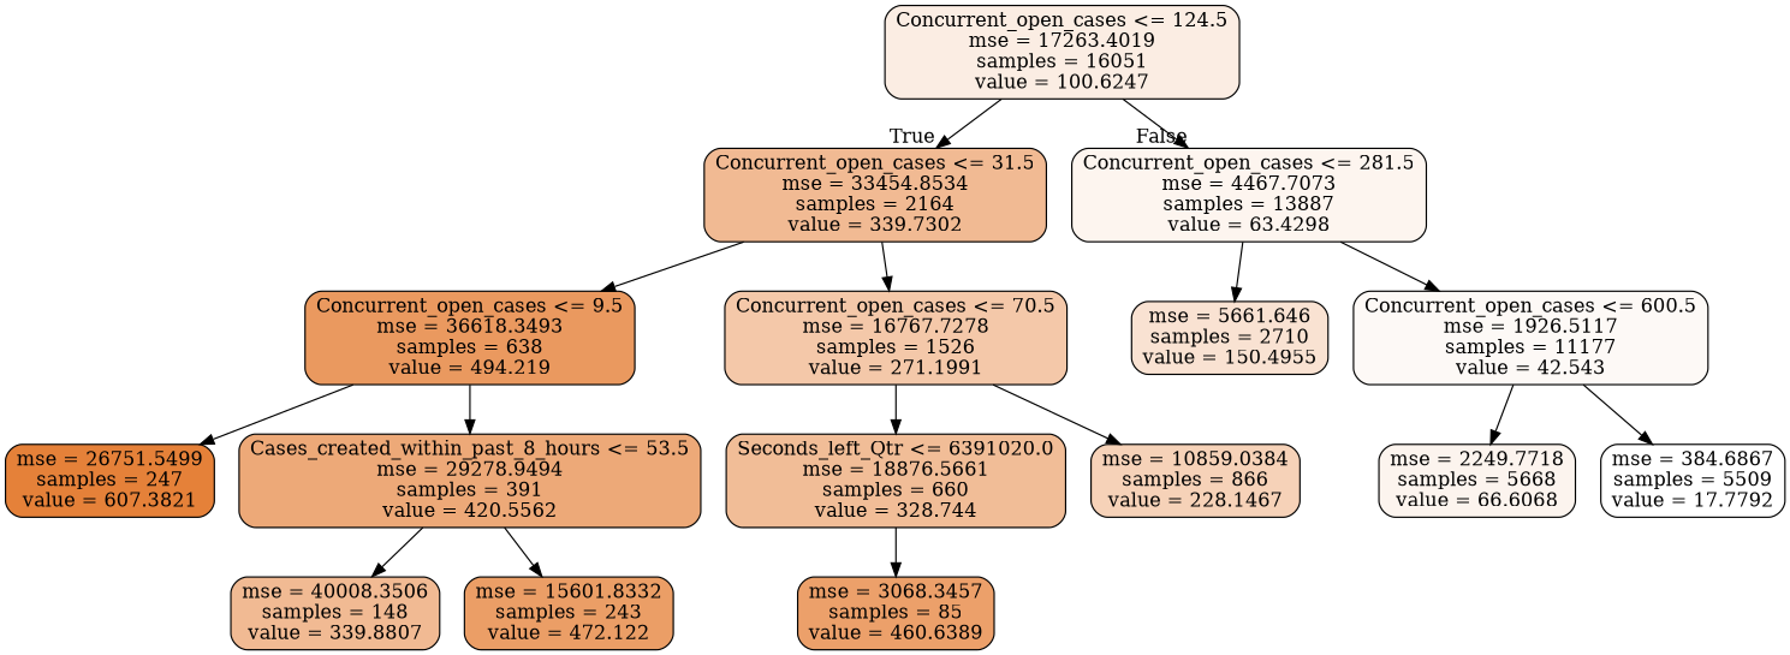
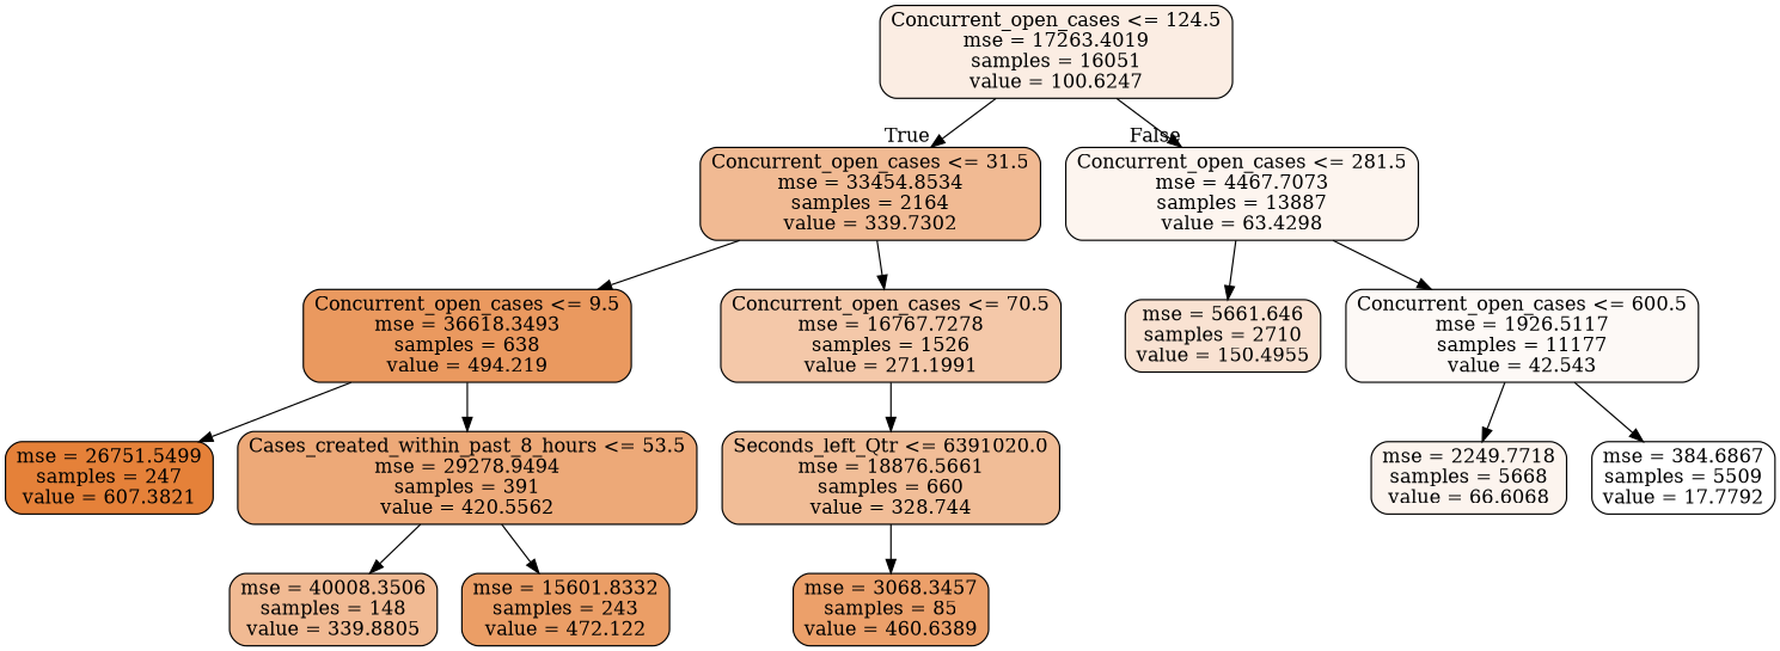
  digraph {
    fontname="DejaVu Serif"
    node [color=black fillcolor="#e581398b" fontname="DejaVu Serif" shape=box style="filled, rounded"]
    edge [fontname="DejaVu Serif"]
    n1 [fillcolor="#e5813924" label="Concurrent_open_cases <= 124.5\nmse = 17263.4019\nsamples = 16051\nvalue = 100.6247"]
    n2 [label="Concurrent_open_cases <= 31.5\nmse = 33454.8534\nsamples = 2164\nvalue = 339.7302"]
    n3 [fillcolor="#e5813914" label="Concurrent_open_cases <= 281.5\nmse = 4467.7073\nsamples = 13887\nvalue = 63.4298"]
    n4 [fillcolor="#e58139ce" label="Concurrent_open_cases <= 9.5\nmse = 36618.3493\nsamples = 638\nvalue = 494.219"]
    n5 [fillcolor="#e581396e" label="Concurrent_open_cases <= 70.5\nmse = 16767.7278\nsamples = 1526\nvalue = 271.1991"]
    n6 [fillcolor="#e5813939" label="mse = 5661.646\nsamples = 2710\nvalue = 150.4955"]
    n7 [fillcolor="#e581390b" label="Concurrent_open_cases <= 600.5\nmse = 1926.5117\nsamples = 11177\nvalue = 42.543"]
    n8 [fillcolor="#e58139ff" label="mse = 26751.5499\nsamples = 247\nvalue = 607.3821"]
    n9 [fillcolor="#e58139ae" label="Cases_created_within_past_8_hours <= 53.5\nmse = 29278.9494\nsamples = 391\nvalue = 420.5562"]
    n10 [fillcolor="#e5813986" label="Seconds_left_Qtr <= 6391020.0\nmse = 18876.5661\nsamples = 660\nvalue = 328.744"]
-   n11 [fillcolor="#e581395b" label="mse = 10859.0384\nsamples = 866\nvalue = 228.1467"]
-   n12 [label="mse = 40008.3506\nsamples = 148\nvalue = 339.8807"]
+   n12 [label="mse = 40008.3506\nsamples = 148\nvalue = 339.8805"]
    n13 [fillcolor="#e58139c5" label="mse = 15601.8332\nsamples = 243\nvalue = 472.122"]
    n14 [fillcolor="#e58139c0" label="mse = 3068.3457\nsamples = 85\nvalue = 460.6389"]
    n15 [fillcolor="#e5813915" label="mse = 2249.7718\nsamples = 5668\nvalue = 66.6068"]
    n16 [fillcolor="#e5813900" label="mse = 384.6867\nsamples = 5509\nvalue = 17.7792"]
    n1 -> n2 [headlabel=True labelangle=45 labeldistance=2.5]
    n1 -> n3 [headlabel=False labelangle=-45 labeldistance=2.5]
    n2 -> n4
    n2 -> n5
    n3 -> n6
    n3 -> n7
    n4 -> n8
    n4 -> n9
    n5 -> n10
-   n5 -> n11
    n7 -> n15
    n7 -> n16
    n9 -> n12
    n9 -> n13
    n10 -> n14
  }
